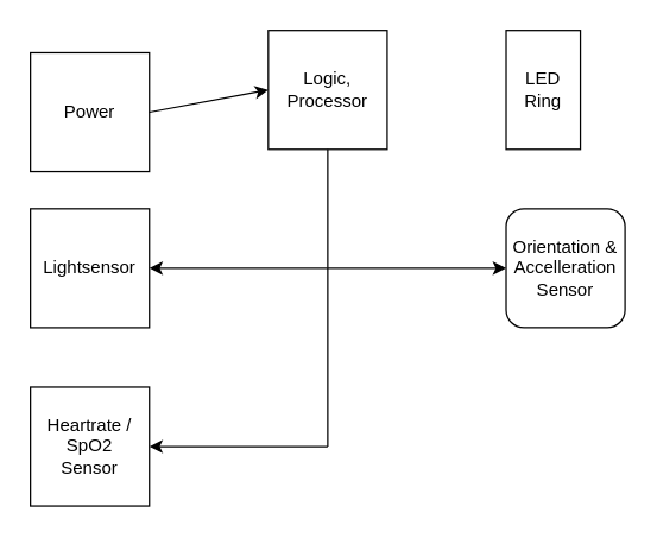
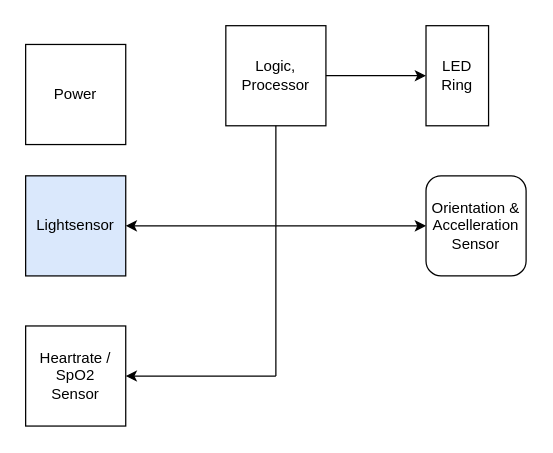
  <mxCell id="0" />
  <mxCell id="1" parent="0" />
  <mxCell id="2" value="Logic,&lt;br&gt;Processor" style="whiteSpace=wrap;html=1;aspect=fixed;" vertex="1" parent="1"><mxGeometry x="180" y="20" width="80" height="80" as="geometry" /></mxCell>
  <mxCell id="3" value="Power" style="whiteSpace=wrap;html=1;aspect=fixed;" vertex="1" parent="1"><mxGeometry x="20" y="35" width="80" height="80" as="geometry" /></mxCell>
  <mxCell id="4" value="LED&lt;br&gt;Ring" style="whiteSpace=wrap;html=1;aspect=fixed;" vertex="1" parent="1"><mxGeometry x="340" y="20" width="50" height="80" as="geometry" /></mxCell>
  <mxCell id="5" value="Orientation &amp;amp;&lt;br&gt;Accelleration&lt;br&gt;Sensor" style="whiteSpace=wrap;html=1;aspect=fixed;rounded=1;" vertex="1" parent="1"><mxGeometry x="340" y="140" width="80" height="80" as="geometry" /></mxCell>
- <mxCell id="6" value="Lightsensor" style="whiteSpace=wrap;html=1;aspect=fixed;" vertex="1" parent="1"><mxGeometry x="20" y="140" width="80" height="80" as="geometry" /></mxCell>
- <mxCell id="8" value="" style="endArrow=classic;html=1;rounded=0;exitX=1;exitY=0.5;exitDx=0;exitDy=0;entryX=0;entryY=0.5;entryDx=0;entryDy=0;" edge="1" parent="1" source="3" target="2"><mxGeometry width="50" height="50" relative="1" as="geometry"><mxPoint x="200" y="120" as="sourcePoint" /><mxPoint x="250" y="70" as="targetPoint" /></mxGeometry></mxCell>
+ <mxCell id="6" value="Lightsensor" style="whiteSpace=wrap;html=1;aspect=fixed;fillColor=#dae8fc;" vertex="1" parent="1"><mxGeometry x="20" y="140" width="80" height="80" as="geometry" /></mxCell>
+ <mxCell id="7" value="" style="endArrow=classic;html=1;rounded=0;exitX=1;exitY=0.5;exitDx=0;exitDy=0;entryX=0;entryY=0.5;entryDx=0;entryDy=0;" edge="1" parent="1" source="2" target="4"><mxGeometry width="50" height="50" relative="1" as="geometry"><mxPoint x="300" y="-10" as="sourcePoint" /><mxPoint x="350" y="-60" as="targetPoint" /></mxGeometry></mxCell>
  <mxCell id="9" value="" style="endArrow=none;html=1;rounded=0;entryX=0.5;entryY=1;entryDx=0;entryDy=0;" edge="1" parent="1" target="2"><mxGeometry width="50" height="50" relative="1" as="geometry"><mxPoint x="220" y="180" as="sourcePoint" /><mxPoint x="230" y="155" as="targetPoint" /></mxGeometry></mxCell>
  <mxCell id="10" value="" style="endArrow=classic;html=1;rounded=0;entryX=0;entryY=0.5;entryDx=0;entryDy=0;" edge="1" parent="1" target="5"><mxGeometry width="50" height="50" relative="1" as="geometry"><mxPoint x="220" y="180" as="sourcePoint" /><mxPoint x="300" y="170" as="targetPoint" /></mxGeometry></mxCell>
  <mxCell id="11" value="" style="endArrow=classic;html=1;rounded=0;entryX=1;entryY=0.5;entryDx=0;entryDy=0;" edge="1" parent="1" target="6"><mxGeometry width="50" height="50" relative="1" as="geometry"><mxPoint x="220" y="180" as="sourcePoint" /><mxPoint x="250" y="70" as="targetPoint" /></mxGeometry></mxCell>
  <mxCell id="12" value="Heartrate /&lt;br&gt;SpO2&lt;br&gt;Sensor" style="whiteSpace=wrap;html=1;aspect=fixed;" vertex="1" parent="1"><mxGeometry x="20" y="260" width="80" height="80" as="geometry" /></mxCell>
  <mxCell id="13" value="" style="endArrow=none;html=1;rounded=0;" edge="1" parent="1"><mxGeometry width="50" height="50" relative="1" as="geometry"><mxPoint x="220" y="300" as="sourcePoint" /><mxPoint x="220" y="180" as="targetPoint" /></mxGeometry></mxCell>
  <mxCell id="14" value="" style="endArrow=classic;html=1;rounded=0;entryX=1;entryY=0.5;entryDx=0;entryDy=0;" edge="1" parent="1" target="12"><mxGeometry width="50" height="50" relative="1" as="geometry"><mxPoint x="220" y="300" as="sourcePoint" /><mxPoint x="250" y="210" as="targetPoint" /></mxGeometry></mxCell>
